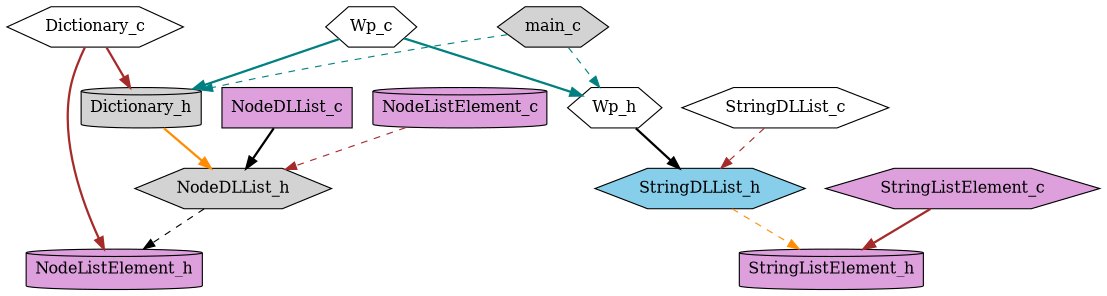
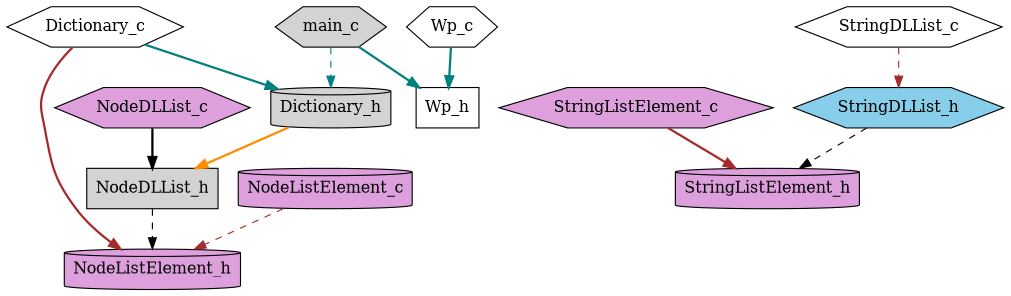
  digraph {
    node [fillcolor=plum shape=hexagon style=filled]
    edge [color=brown style=bold]
    Dictionary_c [fillcolor=white]
    Dictionary_h [fillcolor=lightgrey shape=cylinder]
    NodeListElement_h [shape=cylinder]
-   NodeDLList_h [fillcolor=lightgrey]
-   NodeDLList_c [shape=box]
+   NodeDLList_h [fillcolor=lightgrey shape=box]
+   NodeDLList_c
    NodeListElement_c [shape=cylinder]
    main_c [fillcolor=lightgrey]
-   Wp_h [fillcolor=white]
+   Wp_h [fillcolor=white shape=box]
    StringDLList_h [fillcolor=skyblue]
    StringListElement_h [shape=cylinder]
    StringDLList_c [fillcolor=white]
    StringListElement_c
    Wp_c [fillcolor=white]
-   Dictionary_c -> Dictionary_h
+   Dictionary_c -> Dictionary_h [color=teal]
    Dictionary_c -> NodeListElement_h
    Dictionary_h -> NodeDLList_h [color=darkorange]
    NodeDLList_h -> NodeListElement_h [color=black style=dashed]
    NodeDLList_c -> NodeDLList_h [color=black]
-   NodeListElement_c -> NodeDLList_h [style=dashed]
+   NodeListElement_c -> NodeListElement_h [style=dashed]
    main_c -> Dictionary_h [color=teal style=dashed]
-   main_c -> Wp_h [color=teal style=dashed]
-   Wp_h -> StringDLList_h [color=black]
-   StringDLList_h -> StringListElement_h [color=darkorange style=dashed]
+   main_c -> Wp_h [color=teal]
+   StringDLList_h -> StringListElement_h [color=black style=dashed]
    StringDLList_c -> StringDLList_h [style=dashed]
    StringListElement_c -> StringListElement_h
-   Wp_c -> Dictionary_h [color=teal]
    Wp_c -> Wp_h [color=teal]
  }
